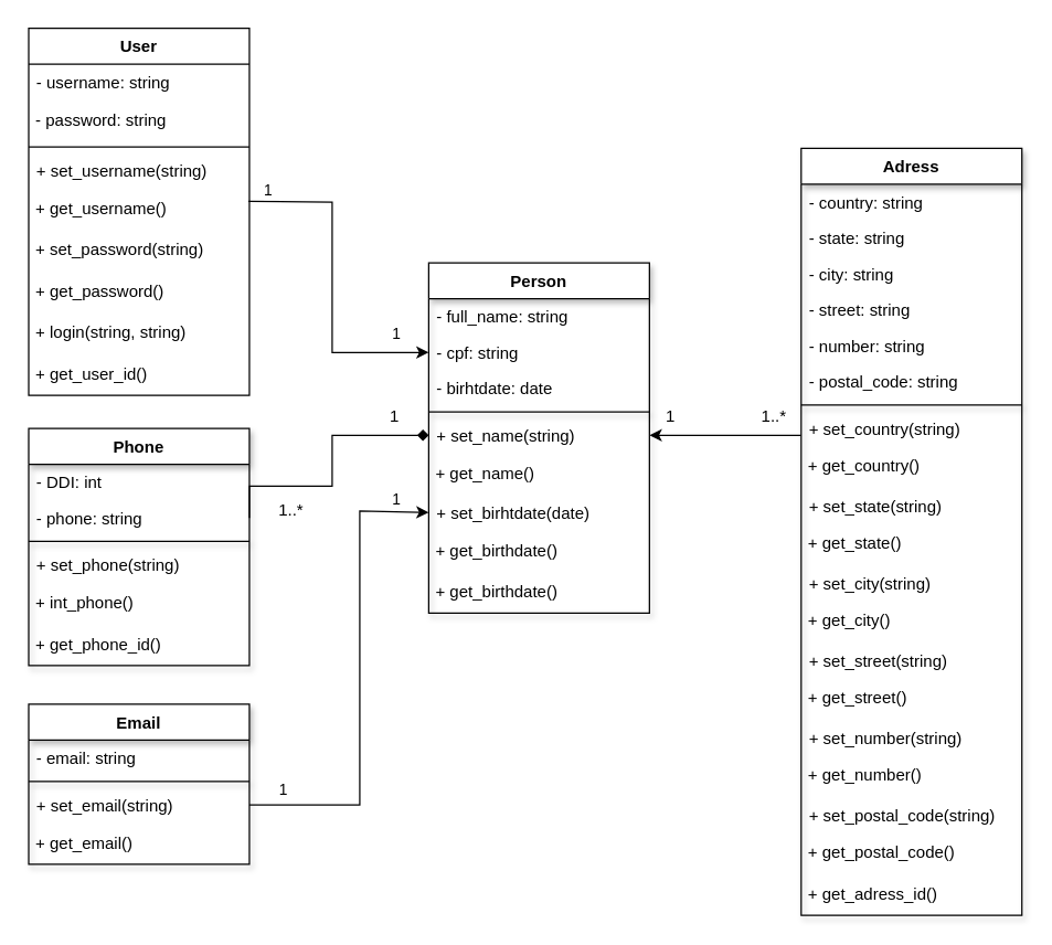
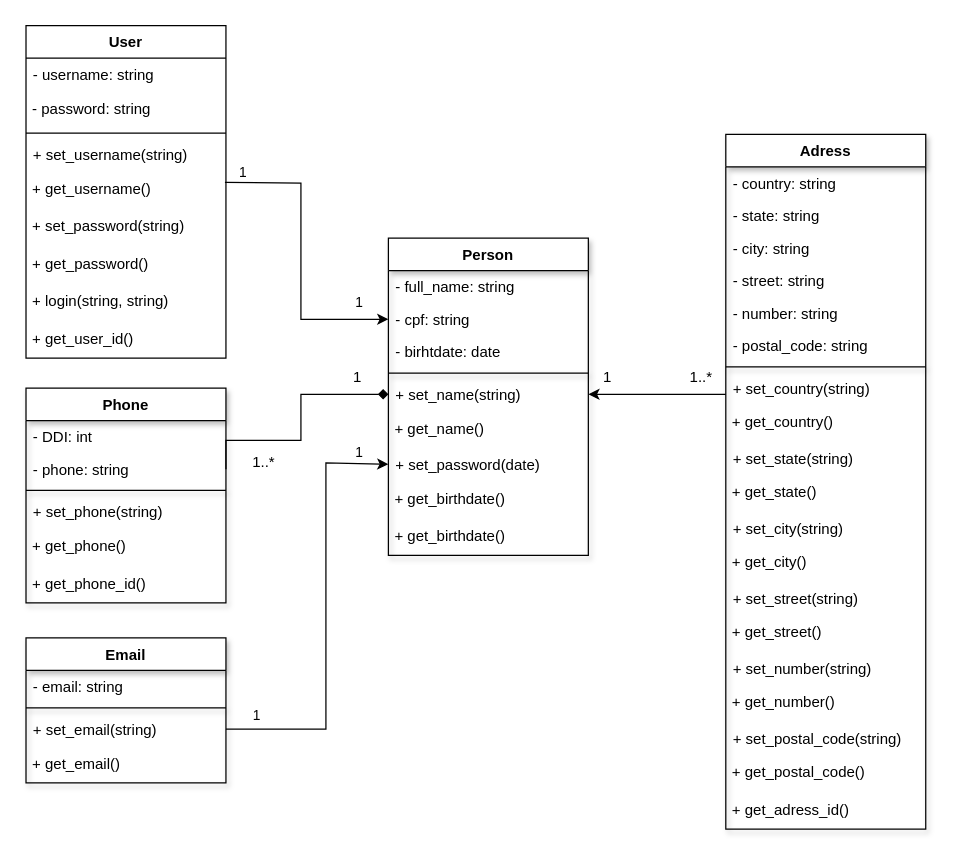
  <mxCell id="0" />
  <mxCell id="1" parent="0" />
  <mxCell id="2" value="User" style="swimlane;fontStyle=1;align=center;verticalAlign=top;childLayout=stackLayout;horizontal=1;startSize=26;horizontalStack=0;resizeParent=1;resizeParentMax=0;resizeLast=0;collapsible=1;marginBottom=0;" vertex="1" parent="1"><mxGeometry x="20" y="20" width="160" height="266" as="geometry" /></mxCell>
  <mxCell id="3" value="- username: string&#10;" style="text;strokeColor=none;fillColor=none;align=left;verticalAlign=top;spacingLeft=4;spacingRight=4;overflow=hidden;rotatable=0;points=[[0,0.5],[1,0.5]];portConstraint=eastwest;" vertex="1" parent="2"><mxGeometry y="26" width="160" height="26" as="geometry" /></mxCell>
  <mxCell id="4" value="&amp;nbsp;- password: string" style="text;html=1;resizable=0;autosize=1;align=left;verticalAlign=middle;points=[];fillColor=none;strokeColor=none;rounded=0;" vertex="1" parent="2"><mxGeometry y="52" width="160" height="30" as="geometry" /></mxCell>
  <mxCell id="5" value="" style="line;strokeWidth=1;fillColor=none;align=left;verticalAlign=middle;spacingTop=-1;spacingLeft=3;spacingRight=3;rotatable=0;labelPosition=right;points=[];portConstraint=eastwest;strokeColor=inherit;" vertex="1" parent="2"><mxGeometry y="82" width="160" height="8" as="geometry" /></mxCell>
  <mxCell id="6" value="+ set_username(string)" style="text;strokeColor=none;fillColor=none;align=left;verticalAlign=top;spacingLeft=4;spacingRight=4;overflow=hidden;rotatable=0;points=[[0,0.5],[1,0.5]];portConstraint=eastwest;" vertex="1" parent="2"><mxGeometry y="90" width="160" height="26" as="geometry" /></mxCell>
  <mxCell id="7" value="&amp;nbsp;+ get_username()" style="text;html=1;resizable=0;autosize=1;align=left;verticalAlign=middle;points=[];fillColor=none;strokeColor=none;rounded=0;shadow=1;" vertex="1" parent="2"><mxGeometry y="116" width="160" height="30" as="geometry" /></mxCell>
  <mxCell id="8" value="&amp;nbsp;+ set_password(string)" style="text;html=1;resizable=0;autosize=1;align=left;verticalAlign=middle;points=[];fillColor=none;strokeColor=none;rounded=0;" vertex="1" parent="2"><mxGeometry y="146" width="160" height="30" as="geometry" /></mxCell>
  <mxCell id="9" value="&amp;nbsp;+ get_password()" style="text;html=1;resizable=0;autosize=1;align=left;verticalAlign=middle;points=[];fillColor=none;strokeColor=none;rounded=0;shadow=1;" vertex="1" parent="2"><mxGeometry y="176" width="160" height="30" as="geometry" /></mxCell>
  <mxCell id="10" value="&amp;nbsp;+ login(string, string)" style="text;html=1;resizable=0;autosize=1;align=left;verticalAlign=middle;points=[];fillColor=none;strokeColor=none;rounded=0;shadow=1;" vertex="1" parent="2"><mxGeometry y="206" width="160" height="30" as="geometry" /></mxCell>
  <mxCell id="11" value="&amp;nbsp;+ get_user_id()" style="text;html=1;resizable=0;autosize=1;align=left;verticalAlign=middle;points=[];fillColor=none;strokeColor=none;rounded=0;shadow=1;" vertex="1" parent="2"><mxGeometry y="236" width="160" height="30" as="geometry" /></mxCell>
  <mxCell id="12" value="Person" style="swimlane;fontStyle=1;align=center;verticalAlign=top;childLayout=stackLayout;horizontal=1;startSize=26;horizontalStack=0;resizeParent=1;resizeParentMax=0;resizeLast=0;collapsible=1;marginBottom=0;shadow=1;" vertex="1" parent="1"><mxGeometry x="310" y="190" width="160" height="254" as="geometry" /></mxCell>
  <mxCell id="13" value="- full_name: string" style="text;strokeColor=none;fillColor=none;align=left;verticalAlign=top;spacingLeft=4;spacingRight=4;overflow=hidden;rotatable=0;points=[[0,0.5],[1,0.5]];portConstraint=eastwest;shadow=1;" vertex="1" parent="12"><mxGeometry y="26" width="160" height="26" as="geometry" /></mxCell>
  <mxCell id="14" value="- cpf: string" style="text;strokeColor=none;fillColor=none;align=left;verticalAlign=top;spacingLeft=4;spacingRight=4;overflow=hidden;rotatable=0;points=[[0,0.5],[1,0.5]];portConstraint=eastwest;shadow=1;" vertex="1" parent="12"><mxGeometry y="52" width="160" height="26" as="geometry" /></mxCell>
  <mxCell id="15" value="- birhtdate: date" style="text;strokeColor=none;fillColor=none;align=left;verticalAlign=top;spacingLeft=4;spacingRight=4;overflow=hidden;rotatable=0;points=[[0,0.5],[1,0.5]];portConstraint=eastwest;shadow=1;" vertex="1" parent="12"><mxGeometry y="78" width="160" height="26" as="geometry" /></mxCell>
  <mxCell id="16" value="" style="line;strokeWidth=1;fillColor=none;align=left;verticalAlign=middle;spacingTop=-1;spacingLeft=3;spacingRight=3;rotatable=0;labelPosition=right;points=[];portConstraint=eastwest;strokeColor=inherit;shadow=1;" vertex="1" parent="12"><mxGeometry y="104" width="160" height="8" as="geometry" /></mxCell>
  <mxCell id="17" value="+ set_name(string)" style="text;strokeColor=none;fillColor=none;align=left;verticalAlign=top;spacingLeft=4;spacingRight=4;overflow=hidden;rotatable=0;points=[[0,0.5],[1,0.5]];portConstraint=eastwest;" vertex="1" parent="12"><mxGeometry y="112" width="160" height="26" as="geometry" /></mxCell>
  <mxCell id="18" value="&amp;nbsp;+ get_name()" style="text;html=1;resizable=0;autosize=1;align=left;verticalAlign=middle;points=[];fillColor=none;strokeColor=none;rounded=0;shadow=1;" vertex="1" parent="12"><mxGeometry y="138" width="160" height="30" as="geometry" /></mxCell>
- <mxCell id="19" value="+ set_birhtdate(date)" style="text;strokeColor=none;fillColor=none;align=left;verticalAlign=top;spacingLeft=4;spacingRight=4;overflow=hidden;rotatable=0;points=[[0,0.5],[1,0.5]];portConstraint=eastwest;" vertex="1" parent="12"><mxGeometry y="168" width="160" height="26" as="geometry" /></mxCell>
+ <mxCell id="19" value="+ set_password(date)" style="text;strokeColor=none;fillColor=none;align=left;verticalAlign=top;spacingLeft=4;spacingRight=4;overflow=hidden;rotatable=0;points=[[0,0.5],[1,0.5]];portConstraint=eastwest;" vertex="1" parent="12"><mxGeometry y="168" width="160" height="26" as="geometry" /></mxCell>
  <mxCell id="20" value="&amp;nbsp;+ get_birthdate()" style="text;html=1;resizable=0;autosize=1;align=left;verticalAlign=middle;points=[];fillColor=none;strokeColor=none;rounded=0;shadow=1;" vertex="1" parent="12"><mxGeometry y="194" width="160" height="30" as="geometry" /></mxCell>
  <mxCell id="21" value="&amp;nbsp;+ get_birthdate()" style="text;html=1;resizable=0;autosize=1;align=left;verticalAlign=middle;points=[];fillColor=none;strokeColor=none;rounded=0;shadow=1;" vertex="1" parent="12"><mxGeometry y="224" width="160" height="30" as="geometry" /></mxCell>
  <mxCell id="22" value="Adress" style="swimlane;fontStyle=1;align=center;verticalAlign=top;childLayout=stackLayout;horizontal=1;startSize=26;horizontalStack=0;resizeParent=1;resizeParentMax=0;resizeLast=0;collapsible=1;marginBottom=0;shadow=1;" vertex="1" parent="1"><mxGeometry x="580" y="107" width="160" height="556" as="geometry" /></mxCell>
  <mxCell id="23" value="- country: string" style="text;strokeColor=none;fillColor=none;align=left;verticalAlign=top;spacingLeft=4;spacingRight=4;overflow=hidden;rotatable=0;points=[[0,0.5],[1,0.5]];portConstraint=eastwest;shadow=1;" vertex="1" parent="22"><mxGeometry y="26" width="160" height="26" as="geometry" /></mxCell>
  <mxCell id="24" value="- state: string" style="text;strokeColor=none;fillColor=none;align=left;verticalAlign=top;spacingLeft=4;spacingRight=4;overflow=hidden;rotatable=0;points=[[0,0.5],[1,0.5]];portConstraint=eastwest;shadow=1;" vertex="1" parent="22"><mxGeometry y="52" width="160" height="26" as="geometry" /></mxCell>
  <mxCell id="25" value="- city: string" style="text;strokeColor=none;fillColor=none;align=left;verticalAlign=top;spacingLeft=4;spacingRight=4;overflow=hidden;rotatable=0;points=[[0,0.5],[1,0.5]];portConstraint=eastwest;shadow=1;" vertex="1" parent="22"><mxGeometry y="78" width="160" height="26" as="geometry" /></mxCell>
  <mxCell id="26" value="- street: string" style="text;strokeColor=none;fillColor=none;align=left;verticalAlign=top;spacingLeft=4;spacingRight=4;overflow=hidden;rotatable=0;points=[[0,0.5],[1,0.5]];portConstraint=eastwest;shadow=1;" vertex="1" parent="22"><mxGeometry y="104" width="160" height="26" as="geometry" /></mxCell>
  <mxCell id="27" value="- number: string" style="text;strokeColor=none;fillColor=none;align=left;verticalAlign=top;spacingLeft=4;spacingRight=4;overflow=hidden;rotatable=0;points=[[0,0.5],[1,0.5]];portConstraint=eastwest;shadow=1;" vertex="1" parent="22"><mxGeometry y="130" width="160" height="26" as="geometry" /></mxCell>
  <mxCell id="28" value="- postal_code: string" style="text;strokeColor=none;fillColor=none;align=left;verticalAlign=top;spacingLeft=4;spacingRight=4;overflow=hidden;rotatable=0;points=[[0,0.5],[1,0.5]];portConstraint=eastwest;shadow=1;" vertex="1" parent="22"><mxGeometry y="156" width="160" height="26" as="geometry" /></mxCell>
  <mxCell id="29" value="" style="line;strokeWidth=1;fillColor=none;align=left;verticalAlign=middle;spacingTop=-1;spacingLeft=3;spacingRight=3;rotatable=0;labelPosition=right;points=[];portConstraint=eastwest;strokeColor=inherit;shadow=1;" vertex="1" parent="22"><mxGeometry y="182" width="160" height="8" as="geometry" /></mxCell>
  <mxCell id="30" value="+ set_country(string)" style="text;strokeColor=none;fillColor=none;align=left;verticalAlign=top;spacingLeft=4;spacingRight=4;overflow=hidden;rotatable=0;points=[[0,0.5],[1,0.5]];portConstraint=eastwest;" vertex="1" parent="22"><mxGeometry y="190" width="160" height="26" as="geometry" /></mxCell>
  <mxCell id="31" value="&amp;nbsp;+ get_country()" style="text;html=1;resizable=0;autosize=1;align=left;verticalAlign=middle;points=[];fillColor=none;strokeColor=none;rounded=0;shadow=1;" vertex="1" parent="22"><mxGeometry y="216" width="160" height="30" as="geometry" /></mxCell>
  <mxCell id="32" value="+ set_state(string)" style="text;strokeColor=none;fillColor=none;align=left;verticalAlign=top;spacingLeft=4;spacingRight=4;overflow=hidden;rotatable=0;points=[[0,0.5],[1,0.5]];portConstraint=eastwest;" vertex="1" parent="22"><mxGeometry y="246" width="160" height="26" as="geometry" /></mxCell>
  <mxCell id="33" value="&amp;nbsp;+ get_state()" style="text;html=1;resizable=0;autosize=1;align=left;verticalAlign=middle;points=[];fillColor=none;strokeColor=none;rounded=0;shadow=1;" vertex="1" parent="22"><mxGeometry y="272" width="160" height="30" as="geometry" /></mxCell>
  <mxCell id="34" value="+ set_city(string)" style="text;strokeColor=none;fillColor=none;align=left;verticalAlign=top;spacingLeft=4;spacingRight=4;overflow=hidden;rotatable=0;points=[[0,0.5],[1,0.5]];portConstraint=eastwest;" vertex="1" parent="22"><mxGeometry y="302" width="160" height="26" as="geometry" /></mxCell>
  <mxCell id="35" value="&amp;nbsp;+ get_city()" style="text;html=1;resizable=0;autosize=1;align=left;verticalAlign=middle;points=[];fillColor=none;strokeColor=none;rounded=0;shadow=1;" vertex="1" parent="22"><mxGeometry y="328" width="160" height="30" as="geometry" /></mxCell>
  <mxCell id="36" value="+ set_street(string)" style="text;strokeColor=none;fillColor=none;align=left;verticalAlign=top;spacingLeft=4;spacingRight=4;overflow=hidden;rotatable=0;points=[[0,0.5],[1,0.5]];portConstraint=eastwest;" vertex="1" parent="22"><mxGeometry y="358" width="160" height="26" as="geometry" /></mxCell>
  <mxCell id="37" value="&amp;nbsp;+ get_street()" style="text;html=1;resizable=0;autosize=1;align=left;verticalAlign=middle;points=[];fillColor=none;strokeColor=none;rounded=0;shadow=1;" vertex="1" parent="22"><mxGeometry y="384" width="160" height="30" as="geometry" /></mxCell>
  <mxCell id="38" value="+ set_number(string)" style="text;strokeColor=none;fillColor=none;align=left;verticalAlign=top;spacingLeft=4;spacingRight=4;overflow=hidden;rotatable=0;points=[[0,0.5],[1,0.5]];portConstraint=eastwest;" vertex="1" parent="22"><mxGeometry y="414" width="160" height="26" as="geometry" /></mxCell>
  <mxCell id="39" value="&amp;nbsp;+ get_number()" style="text;html=1;resizable=0;autosize=1;align=left;verticalAlign=middle;points=[];fillColor=none;strokeColor=none;rounded=0;shadow=1;" vertex="1" parent="22"><mxGeometry y="440" width="160" height="30" as="geometry" /></mxCell>
  <mxCell id="40" value="+ set_postal_code(string)" style="text;strokeColor=none;fillColor=none;align=left;verticalAlign=top;spacingLeft=4;spacingRight=4;overflow=hidden;rotatable=0;points=[[0,0.5],[1,0.5]];portConstraint=eastwest;" vertex="1" parent="22"><mxGeometry y="470" width="160" height="26" as="geometry" /></mxCell>
  <mxCell id="41" value="&amp;nbsp;+ get_postal_code()" style="text;html=1;resizable=0;autosize=1;align=left;verticalAlign=middle;points=[];fillColor=none;strokeColor=none;rounded=0;shadow=1;" vertex="1" parent="22"><mxGeometry y="496" width="160" height="30" as="geometry" /></mxCell>
  <mxCell id="42" value="&amp;nbsp;+ get_adress_id()" style="text;html=1;resizable=0;autosize=1;align=left;verticalAlign=middle;points=[];fillColor=none;strokeColor=none;rounded=0;shadow=1;" vertex="1" parent="22"><mxGeometry y="526" width="160" height="30" as="geometry" /></mxCell>
  <mxCell id="43" value="Email" style="swimlane;fontStyle=1;align=center;verticalAlign=top;childLayout=stackLayout;horizontal=1;startSize=26;horizontalStack=0;resizeParent=1;resizeParentMax=0;resizeLast=0;collapsible=1;marginBottom=0;shadow=1;" vertex="1" parent="1"><mxGeometry x="20" y="510" width="160" height="116" as="geometry" /></mxCell>
  <mxCell id="44" value="- email: string" style="text;strokeColor=none;fillColor=none;align=left;verticalAlign=top;spacingLeft=4;spacingRight=4;overflow=hidden;rotatable=0;points=[[0,0.5],[1,0.5]];portConstraint=eastwest;shadow=1;" vertex="1" parent="43"><mxGeometry y="26" width="160" height="26" as="geometry" /></mxCell>
  <mxCell id="45" value="" style="line;strokeWidth=1;fillColor=none;align=left;verticalAlign=middle;spacingTop=-1;spacingLeft=3;spacingRight=3;rotatable=0;labelPosition=right;points=[];portConstraint=eastwest;strokeColor=inherit;shadow=1;" vertex="1" parent="43"><mxGeometry y="52" width="160" height="8" as="geometry" /></mxCell>
  <mxCell id="46" value="+ set_email(string)" style="text;strokeColor=none;fillColor=none;align=left;verticalAlign=top;spacingLeft=4;spacingRight=4;overflow=hidden;rotatable=0;points=[[0,0.5],[1,0.5]];portConstraint=eastwest;" vertex="1" parent="43"><mxGeometry y="60" width="160" height="26" as="geometry" /></mxCell>
  <mxCell id="47" value="&amp;nbsp;+ get_email()" style="text;html=1;resizable=0;autosize=1;align=left;verticalAlign=middle;points=[];fillColor=none;strokeColor=none;rounded=0;shadow=1;" vertex="1" parent="43"><mxGeometry y="86" width="160" height="30" as="geometry" /></mxCell>
  <mxCell id="48" value="" style="endArrow=classic;html=1;rounded=0;exitX=1;exitY=0.5;exitDx=0;exitDy=0;entryX=0;entryY=0.5;entryDx=0;entryDy=0;" edge="1" parent="1" source="46" target="19"><mxGeometry relative="1" as="geometry"><mxPoint x="460" y="340" as="sourcePoint" /><mxPoint x="250" y="360" as="targetPoint" /><Array as="points"><mxPoint x="260" y="583" /><mxPoint x="260" y="460" /><mxPoint x="260" y="370" /></Array></mxGeometry></mxCell>
  <mxCell id="49" value="1" style="edgeLabel;resizable=0;html=1;align=left;verticalAlign=bottom;shadow=1;" connectable="0" vertex="1" parent="48"><mxGeometry x="-1" relative="1" as="geometry"><mxPoint x="20" y="-3" as="offset" /></mxGeometry></mxCell>
  <mxCell id="50" value="1" style="edgeLabel;resizable=0;html=1;align=right;verticalAlign=bottom;shadow=1;" connectable="0" vertex="1" parent="48"><mxGeometry x="1" relative="1" as="geometry"><mxPoint x="-20" y="-1" as="offset" /></mxGeometry></mxCell>
  <mxCell id="51" style="edgeStyle=orthogonalEdgeStyle;rounded=0;orthogonalLoop=1;jettySize=auto;html=1;exitX=1;exitY=0.5;exitDx=0;exitDy=0;entryX=0;entryY=0.5;entryDx=0;entryDy=0;endArrow=diamond;" edge="1" parent="1" source="54" target="17"><mxGeometry relative="1" as="geometry"><mxPoint x="240" y="300" as="targetPoint" /><Array as="points"><mxPoint x="240" y="352" /><mxPoint x="240" y="315" /></Array></mxGeometry></mxCell>
  <mxCell id="52" value="Phone" style="swimlane;fontStyle=1;align=center;verticalAlign=top;childLayout=stackLayout;horizontal=1;startSize=26;horizontalStack=0;resizeParent=1;resizeParentMax=0;resizeLast=0;collapsible=1;marginBottom=0;shadow=1;" vertex="1" parent="1"><mxGeometry x="20" y="310" width="160" height="172" as="geometry" /></mxCell>
  <mxCell id="53" value="- DDI: int" style="text;strokeColor=none;fillColor=none;align=left;verticalAlign=top;spacingLeft=4;spacingRight=4;overflow=hidden;rotatable=0;points=[[0,0.5],[1,0.5]];portConstraint=eastwest;shadow=1;" vertex="1" parent="52"><mxGeometry y="26" width="160" height="26" as="geometry" /></mxCell>
  <mxCell id="54" value="- phone: string" style="text;strokeColor=none;fillColor=none;align=left;verticalAlign=top;spacingLeft=4;spacingRight=4;overflow=hidden;rotatable=0;points=[[0,0.5],[1,0.5]];portConstraint=eastwest;shadow=1;" vertex="1" parent="52"><mxGeometry y="52" width="160" height="26" as="geometry" /></mxCell>
  <mxCell id="55" value="" style="line;strokeWidth=1;fillColor=none;align=left;verticalAlign=middle;spacingTop=-1;spacingLeft=3;spacingRight=3;rotatable=0;labelPosition=right;points=[];portConstraint=eastwest;strokeColor=inherit;shadow=1;" vertex="1" parent="52"><mxGeometry y="78" width="160" height="8" as="geometry" /></mxCell>
  <mxCell id="56" value="+ set_phone(string)" style="text;strokeColor=none;fillColor=none;align=left;verticalAlign=top;spacingLeft=4;spacingRight=4;overflow=hidden;rotatable=0;points=[[0,0.5],[1,0.5]];portConstraint=eastwest;" vertex="1" parent="52"><mxGeometry y="86" width="160" height="26" as="geometry" /></mxCell>
- <mxCell id="57" value="&amp;nbsp;+ int_phone()" style="text;html=1;resizable=0;autosize=1;align=left;verticalAlign=middle;points=[];fillColor=none;strokeColor=none;rounded=0;shadow=1;" vertex="1" parent="52"><mxGeometry y="112" width="160" height="30" as="geometry" /></mxCell>
+ <mxCell id="57" value="&amp;nbsp;+ get_phone()" style="text;html=1;resizable=0;autosize=1;align=left;verticalAlign=middle;points=[];fillColor=none;strokeColor=none;rounded=0;shadow=1;" vertex="1" parent="52"><mxGeometry y="112" width="160" height="30" as="geometry" /></mxCell>
  <mxCell id="58" value="&amp;nbsp;+ get_phone_id()" style="text;html=1;resizable=0;autosize=1;align=left;verticalAlign=middle;points=[];fillColor=none;strokeColor=none;rounded=0;shadow=1;" vertex="1" parent="52"><mxGeometry y="142" width="160" height="30" as="geometry" /></mxCell>
  <mxCell id="59" style="edgeStyle=orthogonalEdgeStyle;rounded=0;orthogonalLoop=1;jettySize=auto;html=1;entryX=1;entryY=0.5;entryDx=0;entryDy=0;" edge="1" parent="1" source="30" target="17"><mxGeometry relative="1" as="geometry"><Array as="points"><mxPoint x="560" y="315" /><mxPoint x="560" y="315" /></Array></mxGeometry></mxCell>
  <mxCell id="60" value="" style="endArrow=classic;html=1;rounded=0;exitX=0.995;exitY=0.317;exitDx=0;exitDy=0;entryX=0;entryY=0.5;entryDx=0;entryDy=0;exitPerimeter=0;" edge="1" parent="1" source="7" target="14"><mxGeometry relative="1" as="geometry"><mxPoint x="220" y="130" as="sourcePoint" /><mxPoint x="400" y="146" as="targetPoint" /><Array as="points"><mxPoint x="240" y="146" /><mxPoint x="240" y="255" /></Array></mxGeometry></mxCell>
  <mxCell id="61" value="1" style="edgeLabel;resizable=0;html=1;align=left;verticalAlign=bottom;shadow=1;" connectable="0" vertex="1" parent="60"><mxGeometry x="-1" relative="1" as="geometry"><mxPoint x="10" as="offset" /></mxGeometry></mxCell>
  <mxCell id="62" value="1" style="edgeLabel;resizable=0;html=1;align=right;verticalAlign=bottom;shadow=1;" connectable="0" vertex="1" parent="60"><mxGeometry x="1" relative="1" as="geometry"><mxPoint x="-20" y="-5" as="offset" /></mxGeometry></mxCell>
  <mxCell id="63" value="1..*" style="text;html=1;resizable=0;autosize=1;align=center;verticalAlign=middle;points=[];fillColor=none;strokeColor=none;rounded=0;shadow=1;" vertex="1" parent="1"><mxGeometry x="190" y="355" width="40" height="30" as="geometry" /></mxCell>
  <mxCell id="64" value="1" style="text;html=1;resizable=0;autosize=1;align=center;verticalAlign=middle;points=[];fillColor=none;strokeColor=none;rounded=0;shadow=1;" vertex="1" parent="1"><mxGeometry x="270" y="287" width="30" height="30" as="geometry" /></mxCell>
  <mxCell id="65" value="1" style="text;html=1;resizable=0;autosize=1;align=center;verticalAlign=middle;points=[];fillColor=none;strokeColor=none;rounded=0;shadow=1;" vertex="1" parent="1"><mxGeometry x="470" y="287" width="30" height="30" as="geometry" /></mxCell>
  <mxCell id="66" value="1..*" style="text;html=1;resizable=0;autosize=1;align=center;verticalAlign=middle;points=[];fillColor=none;strokeColor=none;rounded=0;shadow=1;" vertex="1" parent="1"><mxGeometry x="540" y="287" width="40" height="30" as="geometry" /></mxCell>
